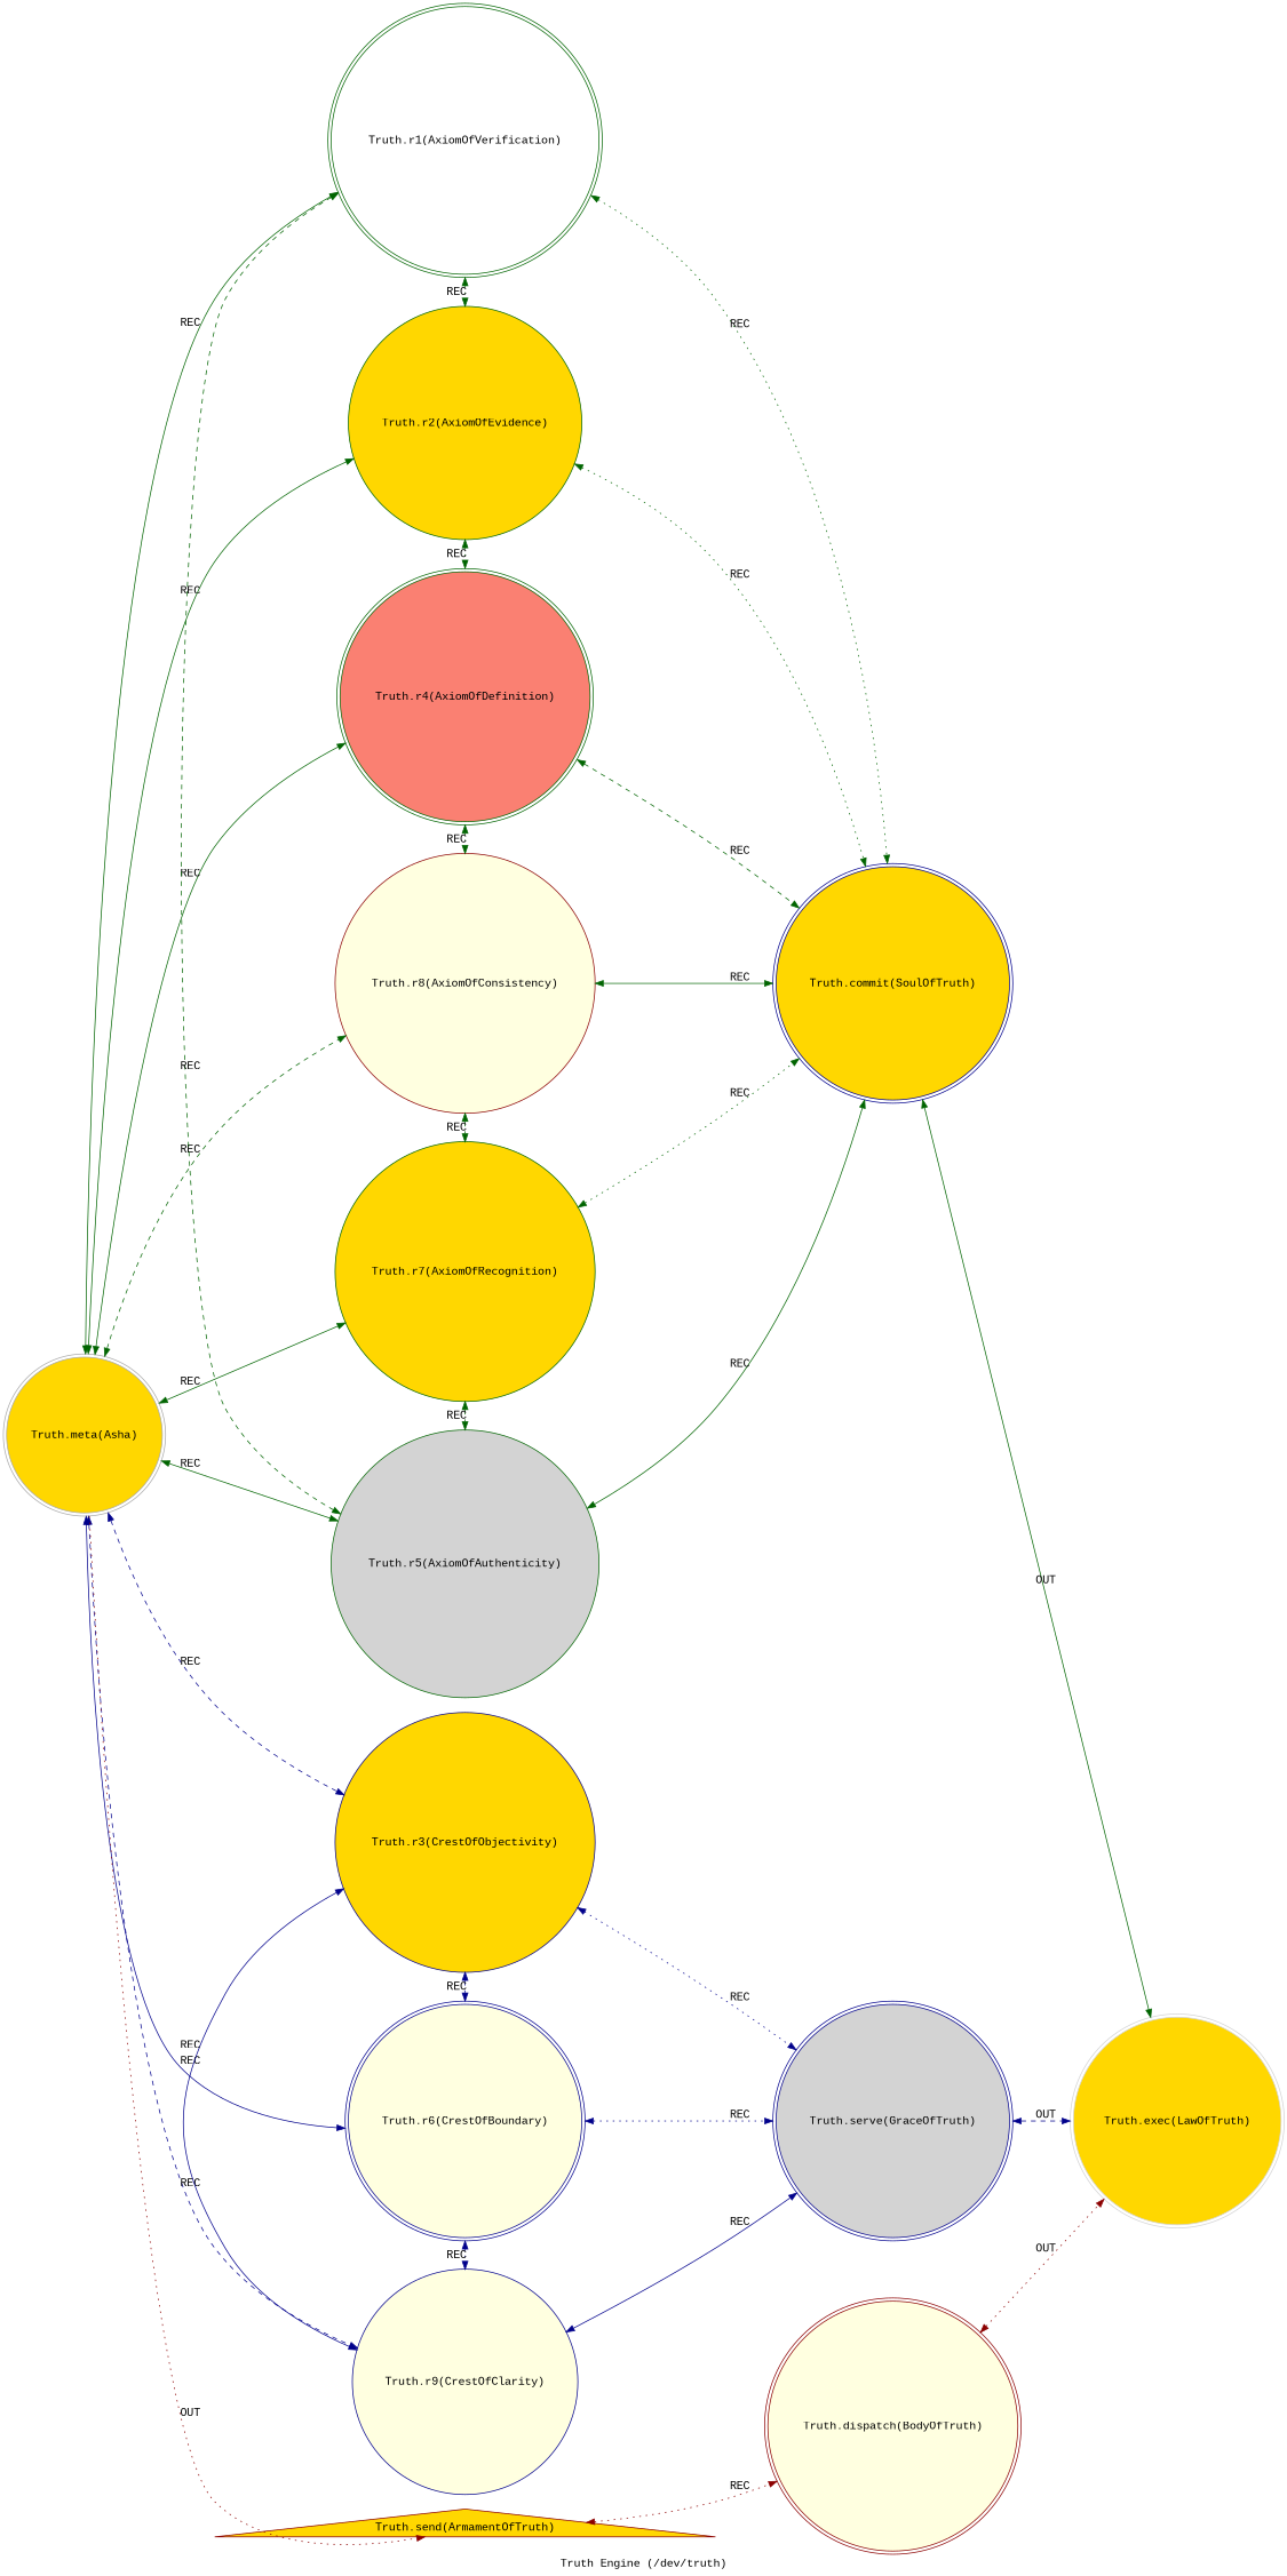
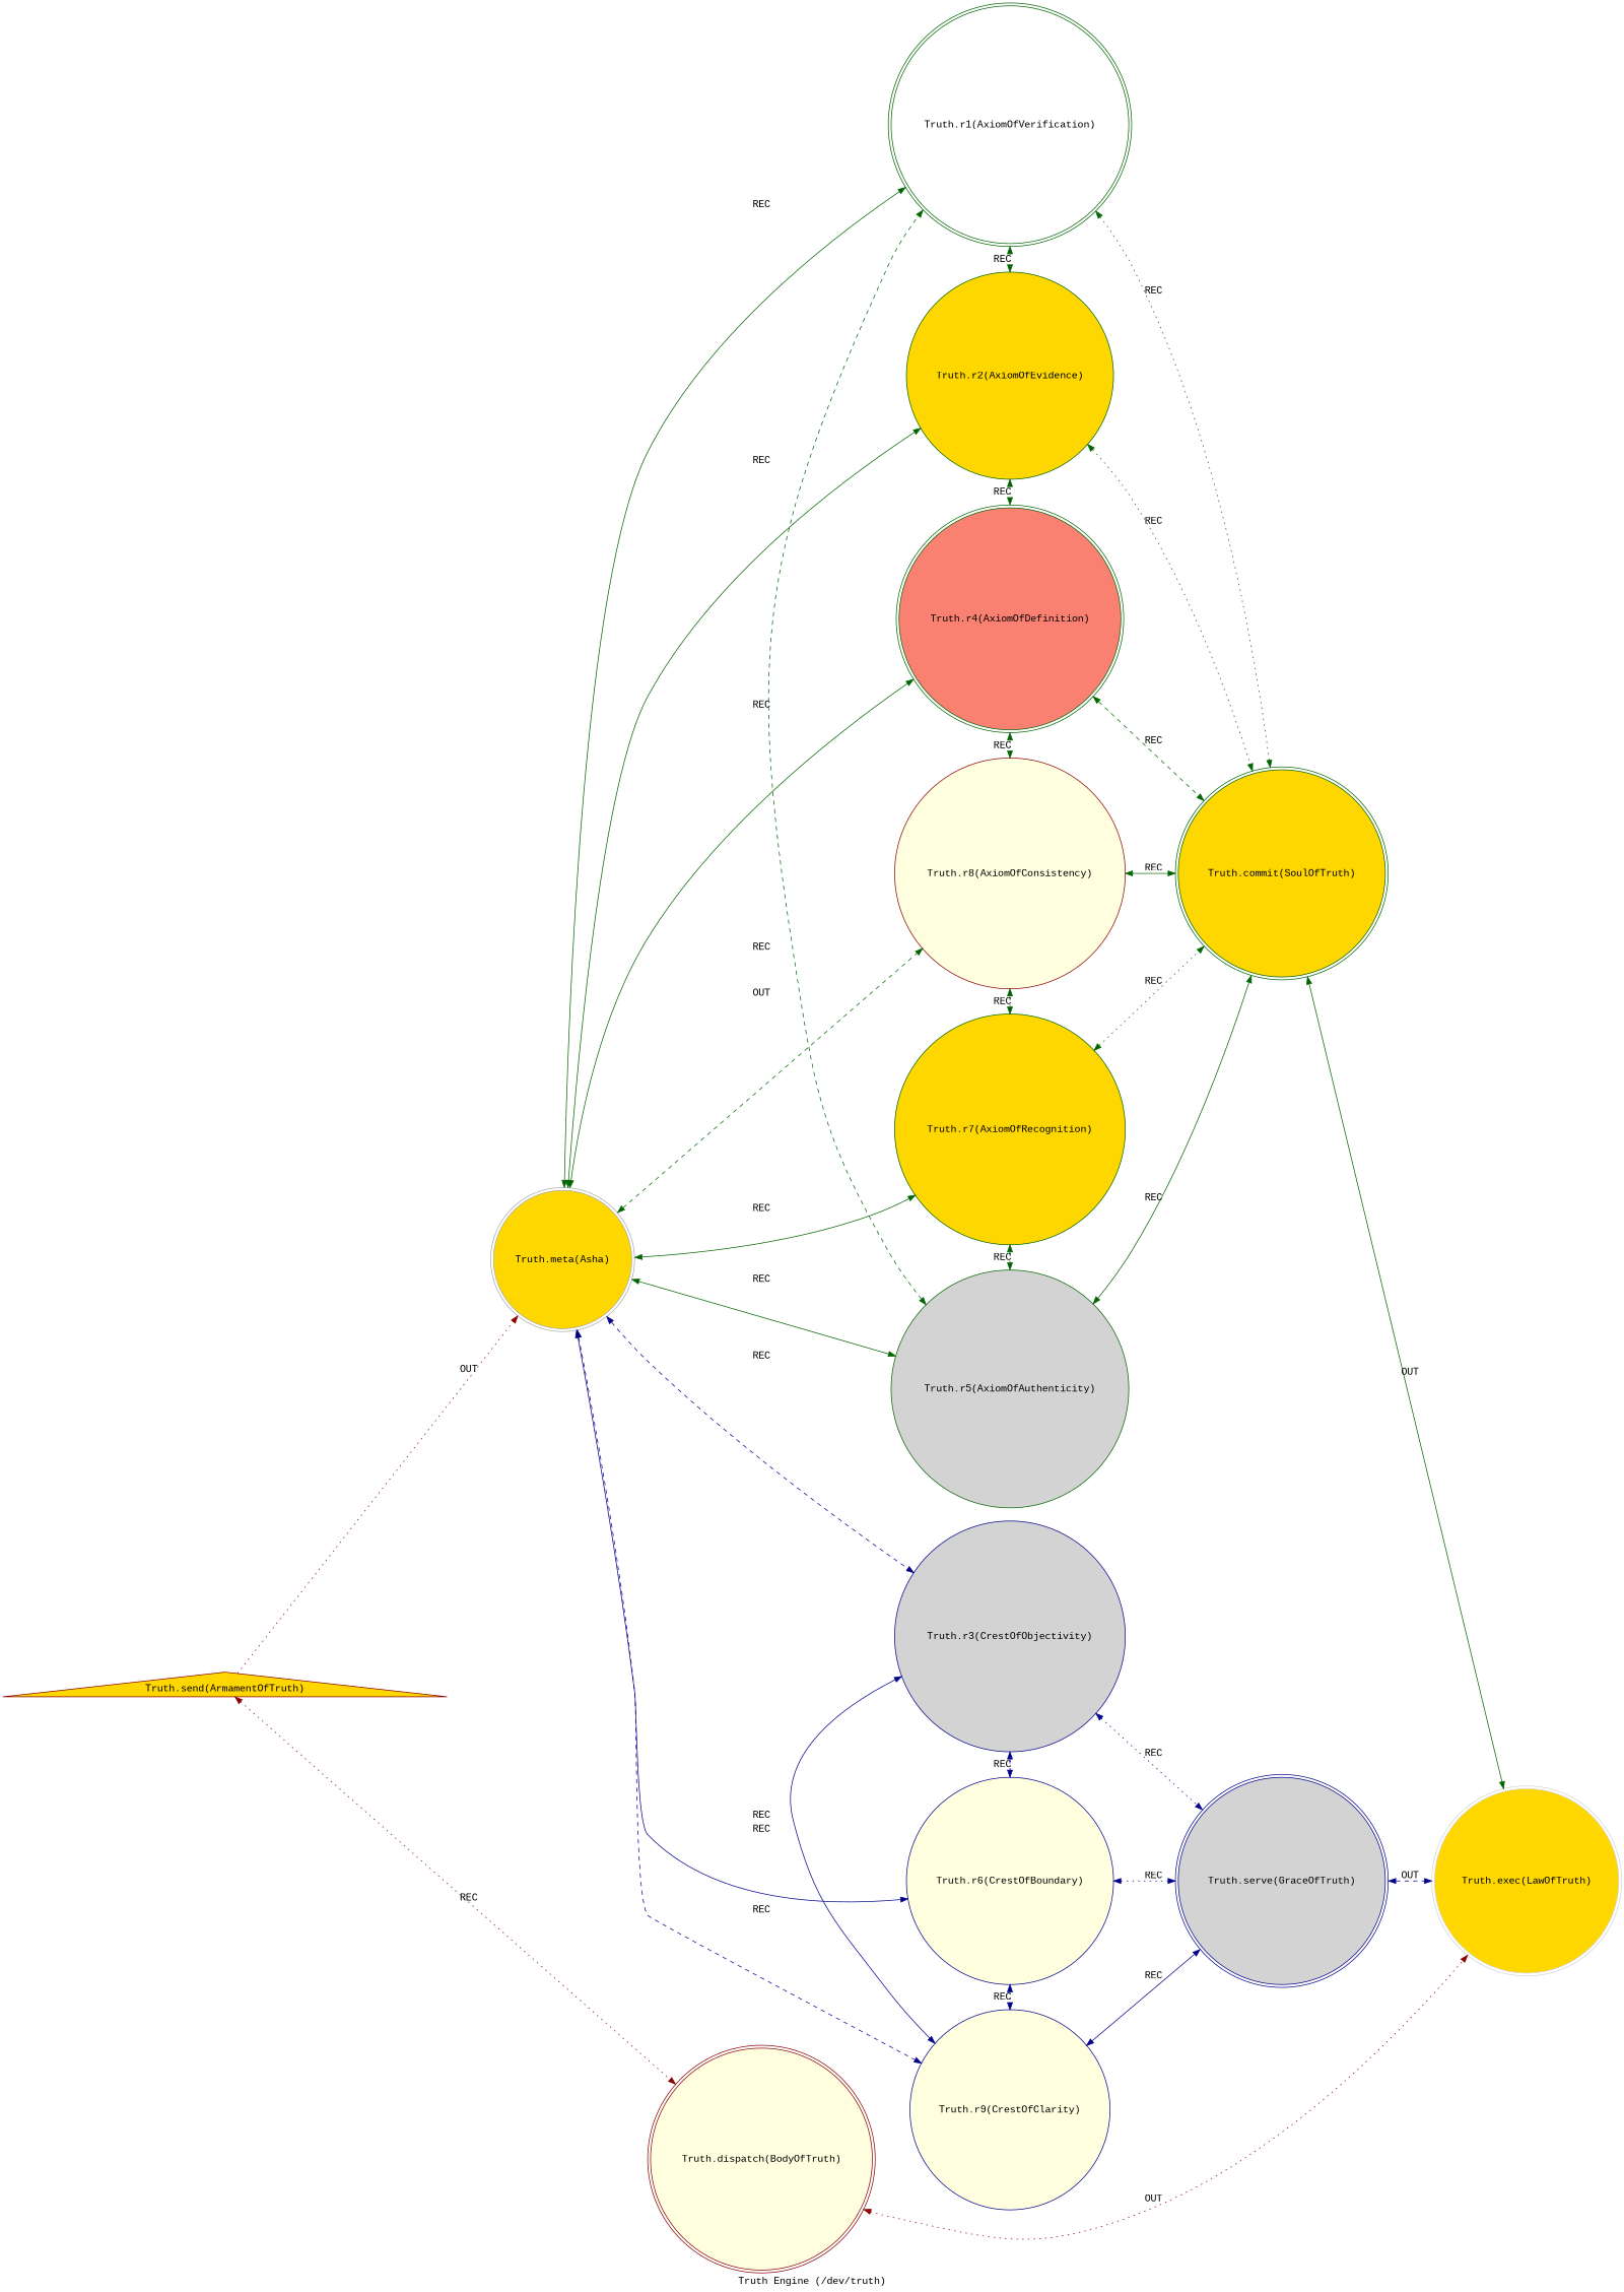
  strict digraph {
    color=lightgray
    fontname="Liberation Mono"
    label="Truth Engine (/dev/truth)"
    rankdir=LR
    style=filled
    node [color=darkgreen fillcolor=gold fontname="Liberation Mono" shape=doublecircle style=filled]
    edge [color=darkgreen dir=both fontname="Liberation Mono" style=dotted]
    n1 [color=darkgray label="Truth.meta(Asha)"]
    n2 [fillcolor=white label="Truth.r1(AxiomOfVerification)"]
    n3 [label="Truth.r2(AxiomOfEvidence)" shape=circle]
    n4 [fillcolor=salmon label="Truth.r4(AxiomOfDefinition)"]
    n5 [color=darkred fillcolor=lightyellow label="Truth.r8(AxiomOfConsistency)" shape=circle]
    n6 [label="Truth.r7(AxiomOfRecognition)" shape=circle]
    n7 [fillcolor=lightgrey label="Truth.r5(AxiomOfAuthenticity)" shape=circle]
-   n8 [color=darkblue label="Truth.r3(CrestOfObjectivity)" shape=circle]
-   n9 [color=darkblue fillcolor=lightyellow label="Truth.r6(CrestOfBoundary)"]
+   n8 [color=darkblue fillcolor=lightgrey label="Truth.r3(CrestOfObjectivity)" shape=circle]
+   n9 [color=darkblue fillcolor=lightyellow label="Truth.r6(CrestOfBoundary)" shape=circle]
    n10 [color=darkblue fillcolor=lightyellow label="Truth.r9(CrestOfClarity)" shape=circle]
    n11 [color=darkred label="Truth.send(ArmamentOfTruth)" shape=triangle]
-   n12 [color=darkblue label="Truth.commit(SoulOfTruth)"]
+   n12 [label="Truth.commit(SoulOfTruth)"]
    n13 [color=darkblue fillcolor=lightgrey label="Truth.serve(GraceOfTruth)"]
    n14 [color=darkred fillcolor=lightyellow label="Truth.dispatch(BodyOfTruth)"]
    n15 [color=lightgray label="Truth.exec(LawOfTruth)"]
    n1 -> n2 [label=REC style=solid]
    n1 -> n3 [label=REC style=solid]
    n1 -> n4 [label=REC style=solid]
-   n1 -> n5 [label=REC style=dashed]
+   n1 -> n5 [label=OUT style=dashed]
    n1 -> n6 [label=REC style=solid]
    n1 -> n7 [label=REC style=solid]
    n1 -> n8 [color=darkblue label=REC style=dashed]
    n1 -> n9 [color=darkblue label=REC style=solid]
    n1 -> n10 [color=darkblue label=REC style=dashed]
-   n1 -> n11 [color=darkred label=OUT dir=""]
+   n11 -> n1 [color=darkred label=OUT dir=""]
    n2 -> n3 [constraint=false label=REC]
    n2 -> n12 [label=REC]
    n3 -> n4 [constraint=false label=REC]
    n3 -> n12 [label=REC]
    n4 -> n5 [constraint=false label=REC]
    n4 -> n12 [label=REC style=dashed]
    n5 -> n6 [constraint=false label=REC style=dashed]
    n5 -> n12 [label=REC style=solid]
    n6 -> n7 [constraint=false label=REC style=dashed]
    n6 -> n12 [label=REC]
    n7 -> n2 [constraint=false label=REC style=dashed]
    n7 -> n12 [label=REC style=solid]
    n8 -> n9 [color=darkblue constraint=false label=REC style=dashed]
    n8 -> n13 [color=darkblue label=REC]
    n9 -> n10 [color=darkblue constraint=false label=REC]
    n9 -> n13 [color=darkblue label=REC]
    n10 -> n8 [color=darkblue constraint=false label=REC style=solid]
    n10 -> n13 [color=darkblue label=REC style=solid]
    n11 -> n14 [color=darkred label=REC]
    n12 -> n15 [label=OUT style=solid]
    n13 -> n15 [color=darkblue label=OUT style=dashed]
    n14 -> n15 [color=darkred label=OUT]
  }
